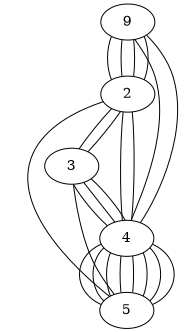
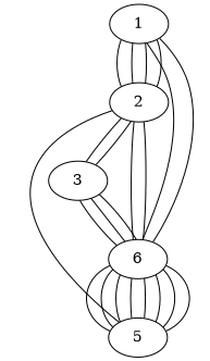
  graph {
-   1 [label=9]
+   1
    2
-   4
+   4 [label=6]
    5
    3
    1 -- 2
    1 -- 2
    1 -- 2
    1 -- 2
    1 -- 4
    1 -- 4
    2 -- 4
    2 -- 4
    2 -- 5
    2 -- 3
    2 -- 3
    4 -- 5
    4 -- 5
    4 -- 5
    4 -- 5
    4 -- 5
    4 -- 5
    4 -- 5
    4 -- 5
    3 -- 4
    3 -- 4
    3 -- 4
-   3 -- 5
  }
